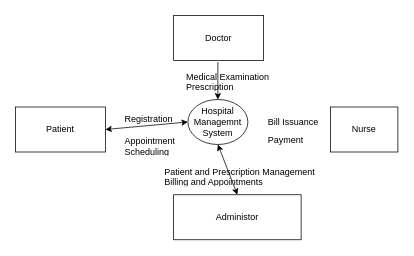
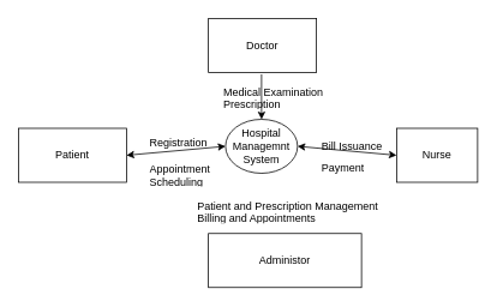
  <mxCell id="0" />
  <mxCell id="1" parent="0" />
  <mxCell id="2" value="Hospital Managemnt System" style="ellipse;whiteSpace=wrap;html=1;aspect=fixed;" vertex="1" parent="1"><mxGeometry x="250" y="132" width="80" height="60" as="geometry" /></mxCell>
  <mxCell id="3" value="Doctor" style="rounded=0;whiteSpace=wrap;html=1;" vertex="1" parent="1"><mxGeometry x="231" y="20" width="120" height="60" as="geometry" /></mxCell>
  <mxCell id="4" value="Nurse" style="rounded=0;whiteSpace=wrap;html=1;" vertex="1" parent="1"><mxGeometry x="440" y="142" width="90" height="60" as="geometry" /></mxCell>
  <mxCell id="5" value="Administor" style="rounded=0;whiteSpace=wrap;html=1;" vertex="1" parent="1"><mxGeometry x="231" y="259" width="170" height="60" as="geometry" /></mxCell>
  <mxCell id="6" value="Patient" style="rounded=0;whiteSpace=wrap;html=1;" vertex="1" parent="1"><mxGeometry x="20" y="142" width="120" height="60" as="geometry" /></mxCell>
  <mxCell id="7" value="Registration" style="text;strokeColor=none;fillColor=none;align=left;verticalAlign=middle;spacingLeft=4;spacingRight=4;overflow=hidden;points=[[0,0.5],[1,0.5]];portConstraint=eastwest;rotatable=0;whiteSpace=wrap;html=1;" vertex="1" parent="1"><mxGeometry x="160" y="143" width="80" height="30" as="geometry" /></mxCell>
  <mxCell id="8" value="Appointment&lt;div&gt;Scheduling&lt;/div&gt;" style="text;strokeColor=none;fillColor=none;align=left;verticalAlign=middle;spacingLeft=4;spacingRight=4;overflow=hidden;points=[[0,0.5],[1,0.5]];portConstraint=eastwest;rotatable=0;whiteSpace=wrap;html=1;" vertex="1" parent="1"><mxGeometry x="160" y="178" width="80" height="30" as="geometry" /></mxCell>
  <mxCell id="9" value="" style="endArrow=classic;html=1;rounded=0;entryX=0.5;entryY=0;entryDx=0;entryDy=0;" edge="1" parent="1" target="2"><mxGeometry width="50" height="50" relative="1" as="geometry"><mxPoint x="290" y="82" as="sourcePoint" /><mxPoint x="310" y="132" as="targetPoint" /></mxGeometry></mxCell>
  <mxCell id="10" value="Medical Examination&lt;div&gt;Prescription&lt;/div&gt;" style="text;strokeColor=none;fillColor=none;align=left;verticalAlign=middle;spacingLeft=4;spacingRight=4;overflow=hidden;points=[[0,0.5],[1,0.5]];portConstraint=eastwest;rotatable=0;whiteSpace=wrap;html=1;" vertex="1" parent="1"><mxGeometry x="242" y="92" width="135" height="30" as="geometry" /></mxCell>
  <mxCell id="11" value="" style="endArrow=classic;startArrow=classic;html=1;rounded=0;entryX=0;entryY=0.5;entryDx=0;entryDy=0;" edge="1" parent="1" target="2"><mxGeometry width="50" height="50" relative="1" as="geometry"><mxPoint x="140" y="172" as="sourcePoint" /><mxPoint x="190" y="122" as="targetPoint" /><Array as="points" /></mxGeometry></mxCell>
+ <mxCell id="12" value="" style="endArrow=classic;startArrow=classic;html=1;rounded=0;exitX=1;exitY=0.5;exitDx=0;exitDy=0;entryX=0;entryY=0.5;entryDx=0;entryDy=0;" edge="1" parent="1" source="2" target="4"><mxGeometry width="50" height="50" relative="1" as="geometry"><mxPoint x="400" y="242" as="sourcePoint" /><mxPoint x="450" y="192" as="targetPoint" /></mxGeometry></mxCell>
  <mxCell id="13" value="Bill Issuance" style="text;strokeColor=none;fillColor=none;align=left;verticalAlign=middle;spacingLeft=4;spacingRight=4;overflow=hidden;points=[[0,0.5],[1,0.5]];portConstraint=eastwest;rotatable=0;whiteSpace=wrap;html=1;" vertex="1" parent="1"><mxGeometry x="351" y="148" width="80" height="30" as="geometry" /></mxCell>
  <mxCell id="14" value="Payment" style="text;strokeColor=none;fillColor=none;align=left;verticalAlign=middle;spacingLeft=4;spacingRight=4;overflow=hidden;points=[[0,0.5],[1,0.5]];portConstraint=eastwest;rotatable=0;whiteSpace=wrap;html=1;" vertex="1" parent="1"><mxGeometry x="351" y="172" width="80" height="30" as="geometry" /></mxCell>
- <mxCell id="15" value="" style="endArrow=classic;startArrow=classic;html=1;rounded=0;exitX=0.5;exitY=0;exitDx=0;exitDy=0;entryX=0.5;entryY=1;entryDx=0;entryDy=0;" edge="1" parent="1" source="5" target="2"><mxGeometry width="50" height="50" relative="1" as="geometry"><mxPoint x="310" y="232" as="sourcePoint" /><mxPoint x="360" y="182" as="targetPoint" /></mxGeometry></mxCell>
  <mxCell id="16" value="Patient and Prescription Management&lt;div&gt;Billing and Appointments&lt;/div&gt;" style="text;strokeColor=none;fillColor=none;align=left;verticalAlign=centre;spacingLeft=4;spacingRight=4;overflow=hidden;points=[[0,0.5],[1,0.5]];portConstraint=eastwest;rotatable=0;whiteSpace=wrap;html=1;" vertex="1" parent="1"><mxGeometry x="213" y="212" width="218" height="30" as="geometry" /></mxCell>
